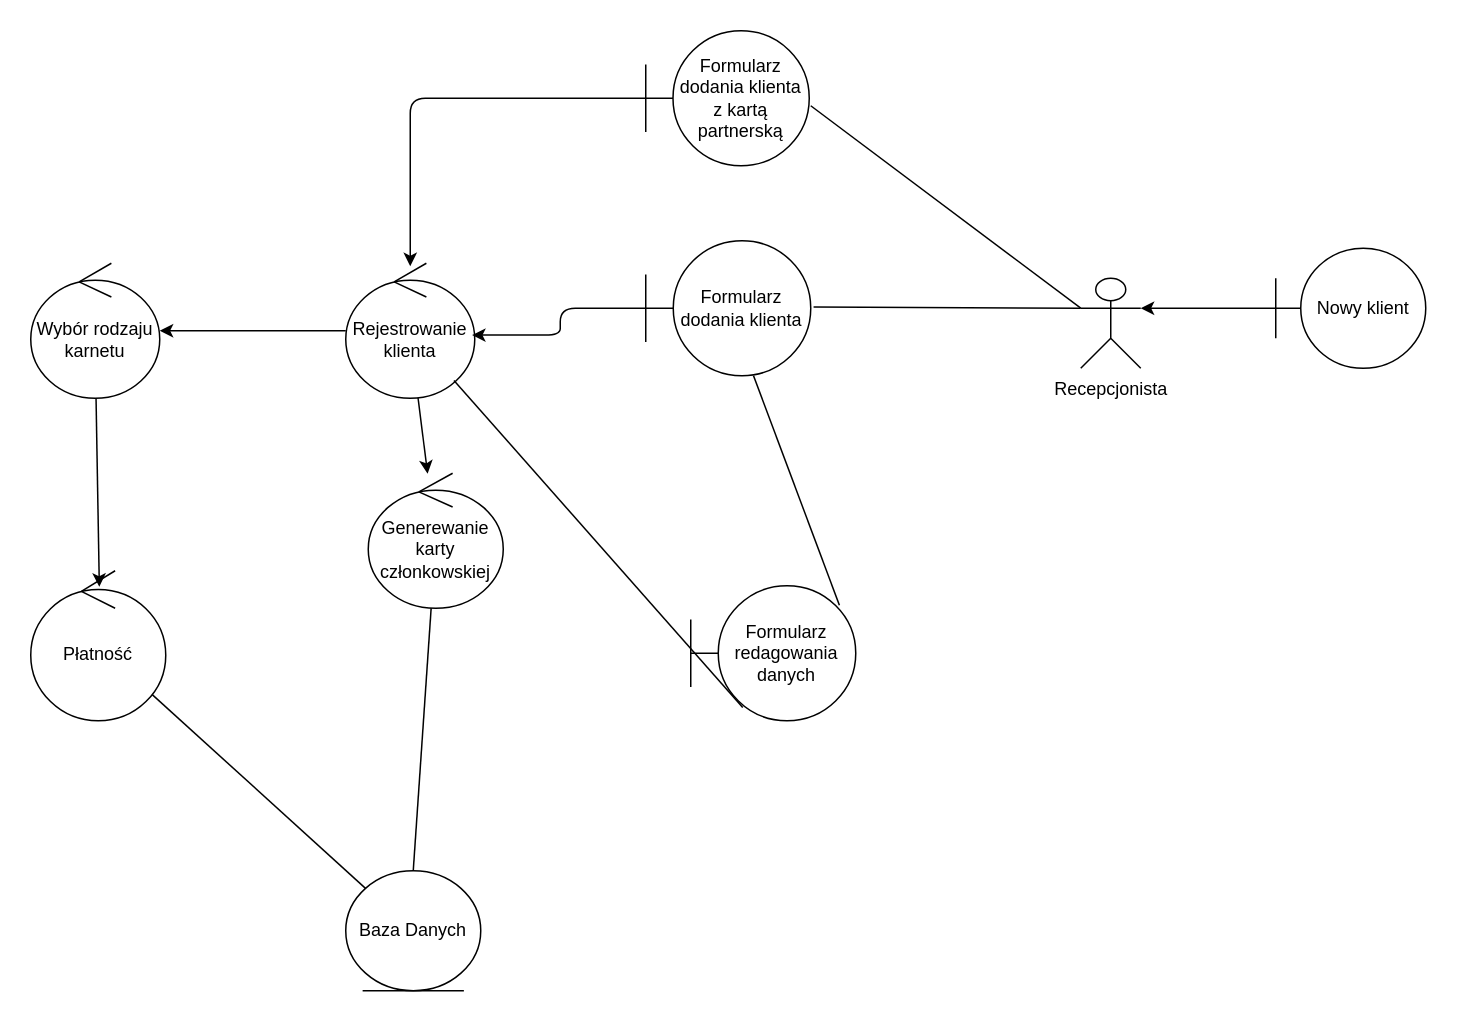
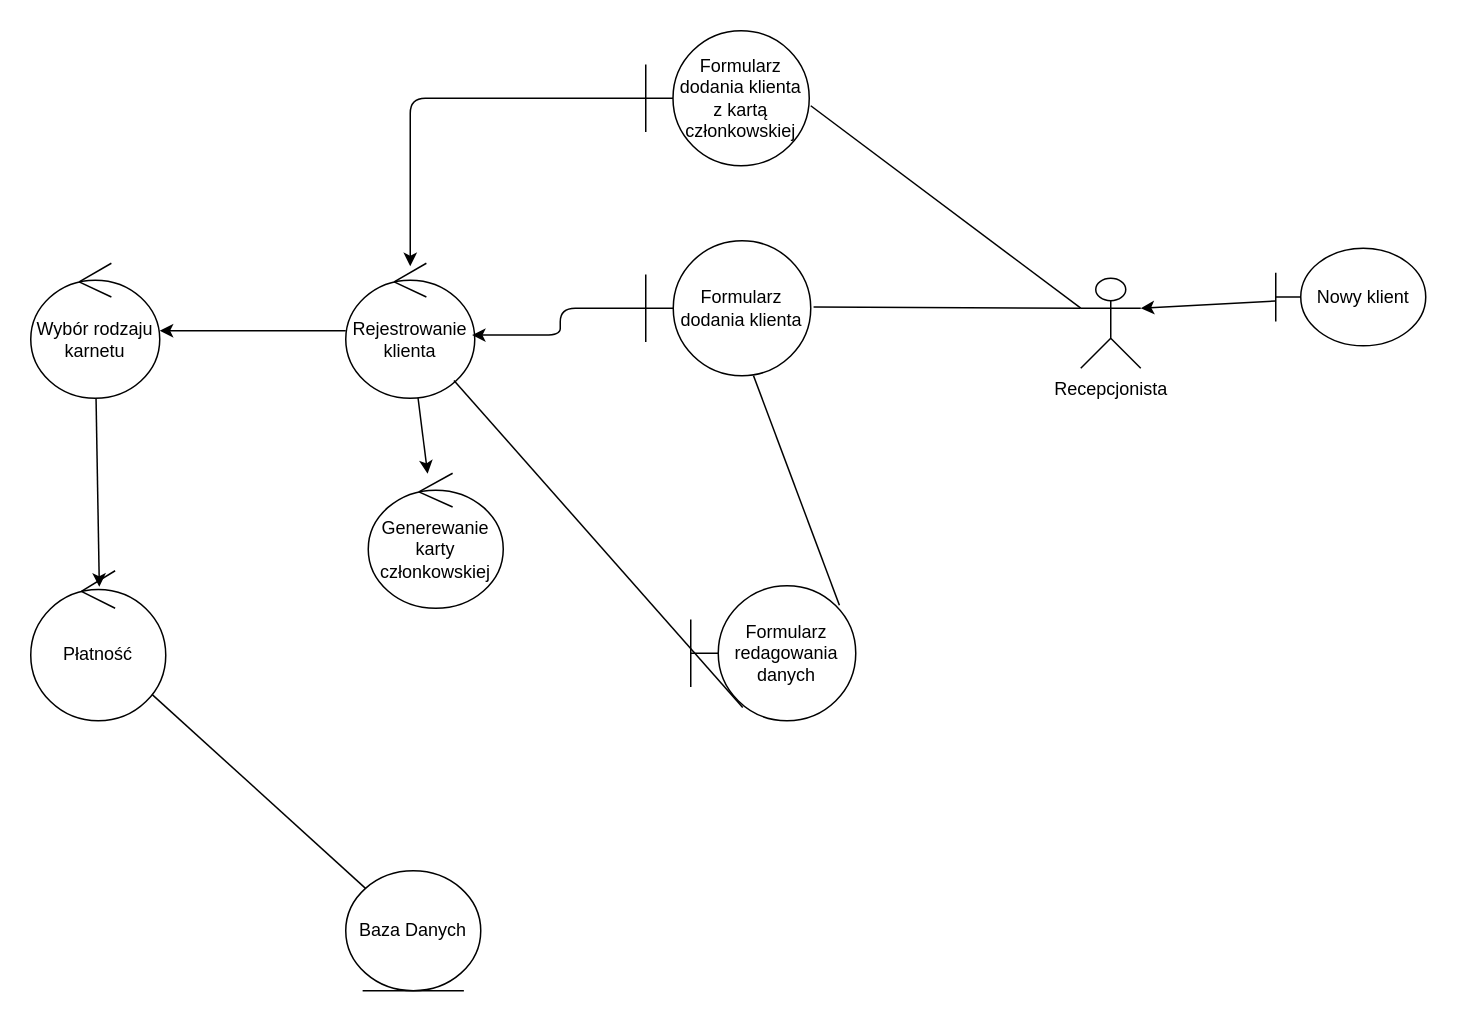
  <mxCell id="0" />
  <mxCell id="1" parent="0" />
  <mxCell id="2" value="Recepcjonista" style="shape=umlActor;verticalLabelPosition=bottom;verticalAlign=top;html=1;" parent="1" vertex="1"><mxGeometry x="720" y="185" width="40" height="60" as="geometry" /></mxCell>
  <mxCell id="3" value="Formularz dodania klienta" style="shape=umlBoundary;whiteSpace=wrap;html=1;" parent="1" vertex="1"><mxGeometry x="430" y="160" width="110" height="90" as="geometry" /></mxCell>
  <mxCell id="4" value="" style="edgeStyle=none;html=1;" parent="1" source="6" target="8" edge="1"><mxGeometry relative="1" as="geometry" /></mxCell>
  <mxCell id="5" style="edgeStyle=none;html=1;" parent="1" source="6" target="15" edge="1"><mxGeometry relative="1" as="geometry" /></mxCell>
  <mxCell id="6" value="Rejestrowanie&lt;div&gt;klienta&lt;/div&gt;" style="ellipse;shape=umlControl;whiteSpace=wrap;html=1;" parent="1" vertex="1"><mxGeometry x="230" y="175" width="86" height="90" as="geometry" /></mxCell>
  <mxCell id="7" value="Baza Danych" style="ellipse;shape=umlEntity;whiteSpace=wrap;html=1;" parent="1" vertex="1"><mxGeometry x="230" y="580" width="90" height="80" as="geometry" /></mxCell>
  <mxCell id="8" value="Wybór rodzaju karnetu" style="ellipse;shape=umlControl;whiteSpace=wrap;html=1;" parent="1" vertex="1"><mxGeometry x="20" y="175" width="86" height="90" as="geometry" /></mxCell>
- <mxCell id="9" value="Formularz dodania klienta z kartą partnerską" style="shape=umlBoundary;whiteSpace=wrap;html=1;" parent="1" vertex="1"><mxGeometry x="430" y="20" width="109" height="90" as="geometry" /></mxCell>
+ <mxCell id="9" value="Formularz dodania klienta z kartą członkowskiej" style="shape=umlBoundary;whiteSpace=wrap;html=1;" parent="1" vertex="1"><mxGeometry x="430" y="20" width="109" height="90" as="geometry" /></mxCell>
  <mxCell id="10" value="" style="endArrow=none;html=1;entryX=0;entryY=0.333;entryDx=0;entryDy=0;entryPerimeter=0;exitX=1.017;exitY=0.491;exitDx=0;exitDy=0;exitPerimeter=0;" parent="1" source="3" target="2" edge="1"><mxGeometry width="50" height="50" relative="1" as="geometry"><mxPoint x="539" y="190" as="sourcePoint" /><mxPoint x="589" y="140" as="targetPoint" /></mxGeometry></mxCell>
  <mxCell id="11" value="" style="endArrow=none;html=1;entryX=0;entryY=0.333;entryDx=0;entryDy=0;entryPerimeter=0;" parent="1" target="2" edge="1"><mxGeometry width="50" height="50" relative="1" as="geometry"><mxPoint x="540" y="70" as="sourcePoint" /><mxPoint x="620" y="100" as="targetPoint" /></mxGeometry></mxCell>
  <mxCell id="12" style="edgeStyle=orthogonalEdgeStyle;html=1;entryX=0.979;entryY=0.532;entryDx=0;entryDy=0;entryPerimeter=0;" parent="1" source="3" target="6" edge="1"><mxGeometry relative="1" as="geometry" /></mxCell>
  <mxCell id="13" style="edgeStyle=orthogonalEdgeStyle;html=1;entryX=0.5;entryY=0.022;entryDx=0;entryDy=0;entryPerimeter=0;" parent="1" source="9" target="6" edge="1"><mxGeometry relative="1" as="geometry" /></mxCell>
- <mxCell id="14" style="edgeStyle=none;html=1;entryX=0.5;entryY=0;entryDx=0;entryDy=0;endArrow=none;endFill=0;" parent="1" source="15" target="7" edge="1"><mxGeometry relative="1" as="geometry" /></mxCell>
  <mxCell id="15" value="Generewanie&lt;div&gt;karty członkowskiej&lt;/div&gt;" style="ellipse;shape=umlControl;whiteSpace=wrap;html=1;" parent="1" vertex="1"><mxGeometry x="245" y="315" width="90" height="90" as="geometry" /></mxCell>
  <mxCell id="16" style="edgeStyle=none;html=1;exitX=0.315;exitY=0.902;exitDx=0;exitDy=0;exitPerimeter=0;endArrow=none;endFill=0;" parent="1" source="17" target="6" edge="1"><mxGeometry relative="1" as="geometry" /></mxCell>
  <mxCell id="17" value="Formularz redagowania danych" style="shape=umlBoundary;whiteSpace=wrap;html=1;" parent="1" vertex="1"><mxGeometry x="460" y="390" width="110" height="90" as="geometry" /></mxCell>
  <mxCell id="18" value="" style="endArrow=none;html=1;exitX=0.901;exitY=0.144;exitDx=0;exitDy=0;exitPerimeter=0;" parent="1" source="17" target="3" edge="1"><mxGeometry width="50" height="50" relative="1" as="geometry"><mxPoint x="310" y="280" as="sourcePoint" /><mxPoint x="360" y="230" as="targetPoint" /></mxGeometry></mxCell>
  <mxCell id="19" style="edgeStyle=none;html=1;entryX=0;entryY=0;entryDx=0;entryDy=0;endArrow=none;endFill=0;" parent="1" source="20" target="7" edge="1"><mxGeometry relative="1" as="geometry" /></mxCell>
  <mxCell id="20" value="Płatność" style="ellipse;shape=umlControl;whiteSpace=wrap;html=1;" parent="1" vertex="1"><mxGeometry x="20" y="380" width="90" height="100" as="geometry" /></mxCell>
  <mxCell id="21" style="edgeStyle=none;html=1;entryX=0.508;entryY=0.107;entryDx=0;entryDy=0;entryPerimeter=0;" parent="1" source="8" target="20" edge="1"><mxGeometry relative="1" as="geometry" /></mxCell>
- <mxCell id="22" value="Nowy klient" style="shape=umlBoundary;whiteSpace=wrap;html=1;" parent="1" vertex="1"><mxGeometry x="850" y="165" width="100" height="80" as="geometry" /></mxCell>
+ <mxCell id="22" value="Nowy klient" style="shape=umlBoundary;whiteSpace=wrap;html=1;" parent="1" vertex="1"><mxGeometry x="850" y="165" width="100" height="65" as="geometry" /></mxCell>
  <mxCell id="23" style="edgeStyle=none;html=1;entryX=1;entryY=0.333;entryDx=0;entryDy=0;entryPerimeter=0;" parent="1" source="22" target="2" edge="1"><mxGeometry relative="1" as="geometry" /></mxCell>
